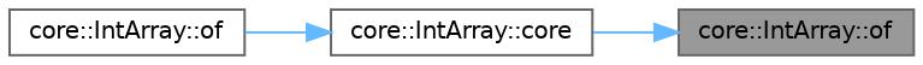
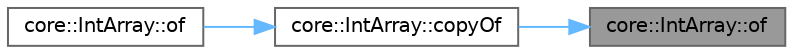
  digraph {
    rankdir=RL
    node [color=grey40 fillcolor=white fontname=Helvetica fontsize=10 shape=box style=filled]
    edge [color=steelblue1 dir=back fontname=Helvetica fontsize=10 labelfontname=Helvetica labelfontsize=10 style=solid]
    n1 [color=gray40 fillcolor=grey60 fontcolor=black height=0.2 label="core::IntArray::of" width=0.4]
-   n2 [height=0.2 label="core::IntArray::core" width=0.4]
+   n2 [height=0.2 label="core::IntArray::copyOf" width=0.4]
    n3 [height=0.2 label="core::IntArray::of" width=0.4]
    n1 -> n2
    n2 -> n3
  }
